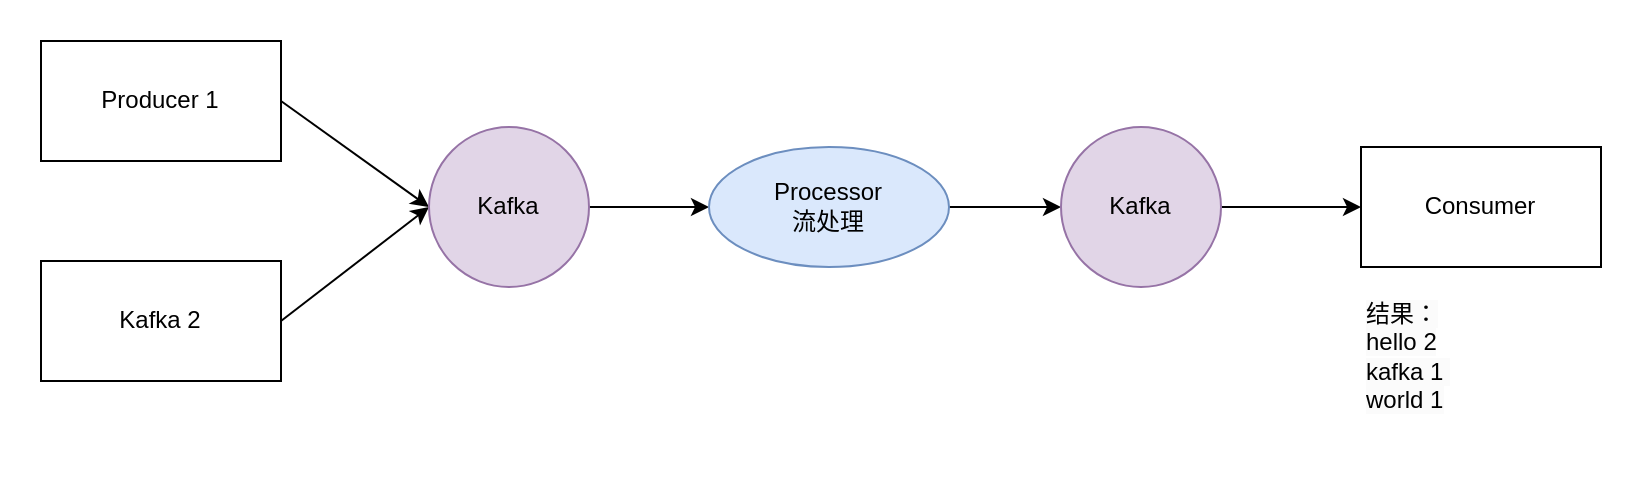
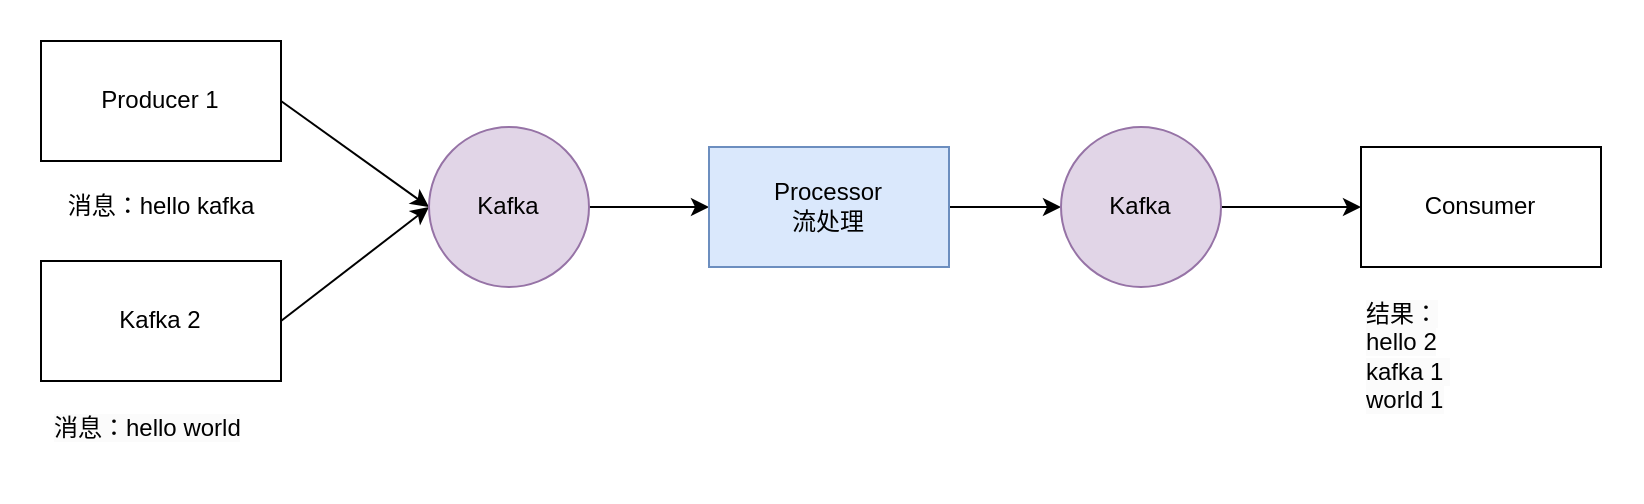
  <mxCell id="0" />
  <mxCell id="1" parent="0" />
  <mxCell id="2" style="rounded=0;orthogonalLoop=1;jettySize=auto;html=1;exitX=1;exitY=0.5;exitDx=0;exitDy=0;entryX=0;entryY=0.5;entryDx=0;entryDy=0;" edge="1" parent="1" source="3" target="9"><mxGeometry relative="1" as="geometry" /></mxCell>
  <mxCell id="3" value="Producer 1" style="rounded=0;whiteSpace=wrap;html=1;" vertex="1" parent="1"><mxGeometry x="20" y="20" width="120" height="60" as="geometry" /></mxCell>
  <mxCell id="4" style="rounded=0;orthogonalLoop=1;jettySize=auto;html=1;exitX=1;exitY=0.5;exitDx=0;exitDy=0;entryX=0;entryY=0.5;entryDx=0;entryDy=0;" edge="1" parent="1" source="5" target="9"><mxGeometry relative="1" as="geometry" /></mxCell>
  <mxCell id="5" value="Kafka 2" style="rounded=0;whiteSpace=wrap;html=1;" vertex="1" parent="1"><mxGeometry x="20" y="130" width="120" height="60" as="geometry" /></mxCell>
+ <mxCell id="6" value="消息：hello kafka" style="text;html=1;align=center;verticalAlign=middle;resizable=0;points=[];autosize=1;strokeColor=none;fillColor=none;" vertex="1" parent="1"><mxGeometry x="20" y="88" width="120" height="30" as="geometry" /></mxCell>
+ <mxCell id="7" value="&lt;span style=&quot;color: rgb(0, 0, 0); font-family: Helvetica; font-size: 12px; font-style: normal; font-variant-ligatures: normal; font-variant-caps: normal; font-weight: 400; letter-spacing: normal; orphans: 2; text-align: center; text-indent: 0px; text-transform: none; widows: 2; word-spacing: 0px; -webkit-text-stroke-width: 0px; white-space: nowrap; background-color: rgb(251, 251, 251); text-decoration-thickness: initial; text-decoration-style: initial; text-decoration-color: initial; display: inline !important; float: none;&quot;&gt;消息：hello world&lt;/span&gt;" style="text;whiteSpace=wrap;html=1;" vertex="1" parent="1"><mxGeometry x="25" y="200" width="110" height="30" as="geometry" /></mxCell>
  <mxCell id="8" value="" style="edgeStyle=orthogonalEdgeStyle;rounded=0;orthogonalLoop=1;jettySize=auto;html=1;" edge="1" parent="1" source="9" target="11"><mxGeometry relative="1" as="geometry" /></mxCell>
  <mxCell id="9" value="Kafka" style="ellipse;whiteSpace=wrap;html=1;aspect=fixed;fillColor=#e1d5e7;strokeColor=#9673a6;" vertex="1" parent="1"><mxGeometry x="214" y="63" width="80" height="80" as="geometry" /></mxCell>
  <mxCell id="10" style="edgeStyle=orthogonalEdgeStyle;rounded=0;orthogonalLoop=1;jettySize=auto;html=1;exitX=1;exitY=0.5;exitDx=0;exitDy=0;entryX=0;entryY=0.5;entryDx=0;entryDy=0;" edge="1" parent="1" source="11" target="13"><mxGeometry relative="1" as="geometry" /></mxCell>
- <mxCell id="11" value="Processor&lt;div&gt;流处理&lt;/div&gt;" style="ellipse;whiteSpace=wrap;html=1;fillColor=#dae8fc;strokeColor=#6c8ebf;" vertex="1" parent="1"><mxGeometry x="354" y="73" width="120" height="60" as="geometry" /></mxCell>
+ <mxCell id="11" value="Processor&lt;div&gt;流处理&lt;/div&gt;" style="whiteSpace=wrap;html=1;fillColor=#dae8fc;strokeColor=#6c8ebf;" vertex="1" parent="1"><mxGeometry x="354" y="73" width="120" height="60" as="geometry" /></mxCell>
  <mxCell id="12" value="" style="edgeStyle=orthogonalEdgeStyle;rounded=0;orthogonalLoop=1;jettySize=auto;html=1;" edge="1" parent="1" source="13" target="14"><mxGeometry relative="1" as="geometry" /></mxCell>
  <mxCell id="13" value="Kafka" style="ellipse;whiteSpace=wrap;html=1;aspect=fixed;fillColor=#e1d5e7;strokeColor=#9673a6;" vertex="1" parent="1"><mxGeometry x="530" y="63" width="80" height="80" as="geometry" /></mxCell>
  <mxCell id="14" value="Consumer" style="rounded=0;whiteSpace=wrap;html=1;" vertex="1" parent="1"><mxGeometry x="680" y="73" width="120" height="60" as="geometry" /></mxCell>
  <mxCell id="15" value="&lt;span style=&quot;color: rgb(0, 0, 0); font-family: Helvetica; font-size: 12px; font-style: normal; font-variant-ligatures: normal; font-variant-caps: normal; font-weight: 400; letter-spacing: normal; orphans: 2; text-align: center; text-indent: 0px; text-transform: none; widows: 2; word-spacing: 0px; -webkit-text-stroke-width: 0px; white-space: nowrap; background-color: rgb(251, 251, 251); text-decoration-thickness: initial; text-decoration-style: initial; text-decoration-color: initial; display: inline !important; float: none;&quot;&gt;结果：&lt;/span&gt;&lt;div&gt;&lt;div&gt;&lt;span style=&quot;color: rgb(0, 0, 0); font-family: Helvetica; font-size: 12px; font-style: normal; font-variant-ligatures: normal; font-variant-caps: normal; font-weight: 400; letter-spacing: normal; orphans: 2; text-align: center; text-indent: 0px; text-transform: none; widows: 2; word-spacing: 0px; -webkit-text-stroke-width: 0px; white-space: nowrap; background-color: rgb(251, 251, 251); text-decoration-thickness: initial; text-decoration-style: initial; text-decoration-color: initial; display: inline !important; float: none;&quot;&gt;hello 2&lt;/span&gt;&lt;/div&gt;&lt;div&gt;&lt;span style=&quot;color: rgb(0, 0, 0); font-family: Helvetica; font-size: 12px; font-style: normal; font-variant-ligatures: normal; font-variant-caps: normal; font-weight: 400; letter-spacing: normal; orphans: 2; text-align: center; text-indent: 0px; text-transform: none; widows: 2; word-spacing: 0px; -webkit-text-stroke-width: 0px; white-space: nowrap; background-color: rgb(251, 251, 251); text-decoration-thickness: initial; text-decoration-style: initial; text-decoration-color: initial; display: inline !important; float: none;&quot;&gt;kafka 1&amp;nbsp;&lt;/span&gt;&lt;/div&gt;&lt;div&gt;&lt;span style=&quot;color: rgb(0, 0, 0); font-family: Helvetica; font-size: 12px; font-style: normal; font-variant-ligatures: normal; font-variant-caps: normal; font-weight: 400; letter-spacing: normal; orphans: 2; text-align: center; text-indent: 0px; text-transform: none; widows: 2; word-spacing: 0px; -webkit-text-stroke-width: 0px; white-space: nowrap; background-color: rgb(251, 251, 251); text-decoration-thickness: initial; text-decoration-style: initial; text-decoration-color: initial; display: inline !important; float: none;&quot;&gt;world 1&lt;/span&gt;&lt;/div&gt;&lt;/div&gt;" style="text;whiteSpace=wrap;html=1;spacingTop=-1;spacing=3;" vertex="1" parent="1"><mxGeometry x="680" y="143" width="110" height="75" as="geometry" /></mxCell>
